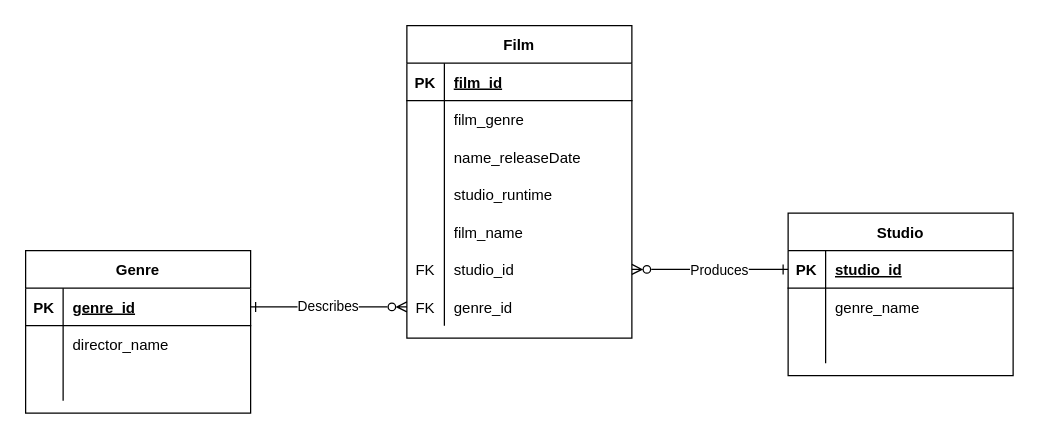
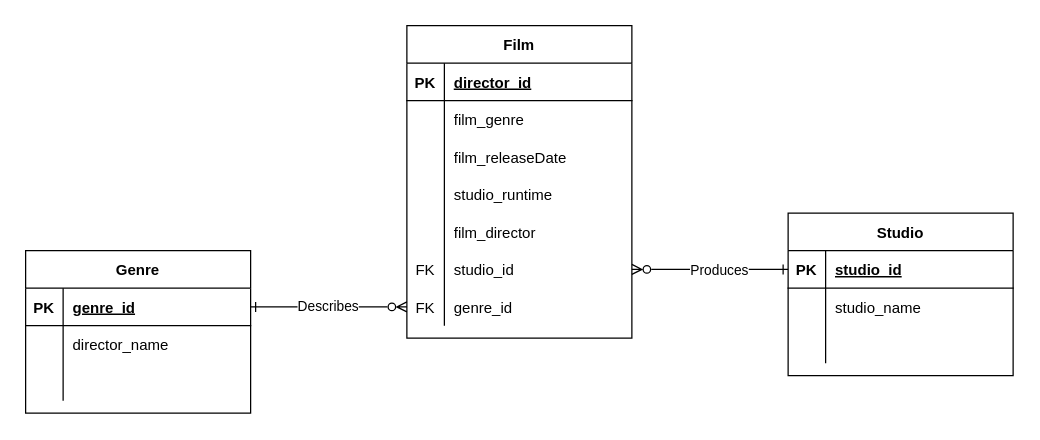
  <mxCell id="0" />
  <mxCell id="1" parent="0" />
  <mxCell id="2" value="Studio" style="shape=table;startSize=30;container=1;collapsible=1;childLayout=tableLayout;fixedRows=1;rowLines=0;fontStyle=1;align=center;resizeLast=1;" vertex="1" parent="1"><mxGeometry x="630" y="170" width="180" height="130" as="geometry" /></mxCell>
  <mxCell id="3" value="" style="shape=tableRow;horizontal=0;startSize=0;swimlaneHead=0;swimlaneBody=0;fillColor=none;collapsible=0;dropTarget=0;points=[[0,0.5],[1,0.5]];portConstraint=eastwest;top=0;left=0;right=0;bottom=1;" vertex="1" parent="2"><mxGeometry y="30" width="180" height="30" as="geometry" /></mxCell>
  <mxCell id="4" value="PK" style="shape=partialRectangle;connectable=0;fillColor=none;top=0;left=0;bottom=0;right=0;fontStyle=1;overflow=hidden;" vertex="1" parent="3"><mxGeometry width="30" height="30" as="geometry"><mxRectangle width="30" height="30" as="alternateBounds" /></mxGeometry></mxCell>
  <mxCell id="5" value="studio_id" style="shape=partialRectangle;connectable=0;fillColor=none;top=0;left=0;bottom=0;right=0;align=left;spacingLeft=6;fontStyle=5;overflow=hidden;" vertex="1" parent="3"><mxGeometry x="30" width="150" height="30" as="geometry"><mxRectangle width="150" height="30" as="alternateBounds" /></mxGeometry></mxCell>
  <mxCell id="6" value="" style="shape=tableRow;horizontal=0;startSize=0;swimlaneHead=0;swimlaneBody=0;fillColor=none;collapsible=0;dropTarget=0;points=[[0,0.5],[1,0.5]];portConstraint=eastwest;top=0;left=0;right=0;bottom=0;" vertex="1" parent="2"><mxGeometry y="60" width="180" height="30" as="geometry" /></mxCell>
  <mxCell id="7" value="" style="shape=partialRectangle;connectable=0;fillColor=none;top=0;left=0;bottom=0;right=0;editable=1;overflow=hidden;" vertex="1" parent="6"><mxGeometry width="30" height="30" as="geometry"><mxRectangle width="30" height="30" as="alternateBounds" /></mxGeometry></mxCell>
- <mxCell id="8" value="genre_name" style="shape=partialRectangle;connectable=0;fillColor=none;top=0;left=0;bottom=0;right=0;align=left;spacingLeft=6;overflow=hidden;" vertex="1" parent="6"><mxGeometry x="30" width="150" height="30" as="geometry"><mxRectangle width="150" height="30" as="alternateBounds" /></mxGeometry></mxCell>
+ <mxCell id="8" value="studio_name" style="shape=partialRectangle;connectable=0;fillColor=none;top=0;left=0;bottom=0;right=0;align=left;spacingLeft=6;overflow=hidden;" vertex="1" parent="6"><mxGeometry x="30" width="150" height="30" as="geometry"><mxRectangle width="150" height="30" as="alternateBounds" /></mxGeometry></mxCell>
  <mxCell id="9" value="" style="shape=tableRow;horizontal=0;startSize=0;swimlaneHead=0;swimlaneBody=0;fillColor=none;collapsible=0;dropTarget=0;points=[[0,0.5],[1,0.5]];portConstraint=eastwest;top=0;left=0;right=0;bottom=0;" vertex="1" parent="2"><mxGeometry y="90" width="180" height="30" as="geometry" /></mxCell>
  <mxCell id="10" value="" style="shape=partialRectangle;connectable=0;fillColor=none;top=0;left=0;bottom=0;right=0;editable=1;overflow=hidden;" vertex="1" parent="9"><mxGeometry width="30" height="30" as="geometry"><mxRectangle width="30" height="30" as="alternateBounds" /></mxGeometry></mxCell>
  <mxCell id="11" value="" style="shape=partialRectangle;connectable=0;fillColor=none;top=0;left=0;bottom=0;right=0;align=left;spacingLeft=6;overflow=hidden;" vertex="1" parent="9"><mxGeometry x="30" width="150" height="30" as="geometry"><mxRectangle width="150" height="30" as="alternateBounds" /></mxGeometry></mxCell>
  <mxCell id="12" value="Film" style="shape=table;startSize=30;container=1;collapsible=1;childLayout=tableLayout;fixedRows=1;rowLines=0;fontStyle=1;align=center;resizeLast=1;" vertex="1" parent="1"><mxGeometry x="325" y="20" width="180" height="250" as="geometry" /></mxCell>
  <mxCell id="13" value="" style="shape=tableRow;horizontal=0;startSize=0;swimlaneHead=0;swimlaneBody=0;fillColor=none;collapsible=0;dropTarget=0;points=[[0,0.5],[1,0.5]];portConstraint=eastwest;top=0;left=0;right=0;bottom=1;" vertex="1" parent="12"><mxGeometry y="30" width="180" height="30" as="geometry" /></mxCell>
  <mxCell id="14" value="PK" style="shape=partialRectangle;connectable=0;fillColor=none;top=0;left=0;bottom=0;right=0;fontStyle=1;overflow=hidden;" vertex="1" parent="13"><mxGeometry width="30" height="30" as="geometry"><mxRectangle width="30" height="30" as="alternateBounds" /></mxGeometry></mxCell>
- <mxCell id="15" value="film_id" style="shape=partialRectangle;connectable=0;fillColor=none;top=0;left=0;bottom=0;right=0;align=left;spacingLeft=6;fontStyle=5;overflow=hidden;" vertex="1" parent="13"><mxGeometry x="30" width="150" height="30" as="geometry"><mxRectangle width="150" height="30" as="alternateBounds" /></mxGeometry></mxCell>
+ <mxCell id="15" value="director_id" style="shape=partialRectangle;connectable=0;fillColor=none;top=0;left=0;bottom=0;right=0;align=left;spacingLeft=6;fontStyle=5;overflow=hidden;" vertex="1" parent="13"><mxGeometry x="30" width="150" height="30" as="geometry"><mxRectangle width="150" height="30" as="alternateBounds" /></mxGeometry></mxCell>
  <mxCell id="16" value="" style="shape=tableRow;horizontal=0;startSize=0;swimlaneHead=0;swimlaneBody=0;fillColor=none;collapsible=0;dropTarget=0;points=[[0,0.5],[1,0.5]];portConstraint=eastwest;top=0;left=0;right=0;bottom=0;" vertex="1" parent="12"><mxGeometry y="60" width="180" height="30" as="geometry" /></mxCell>
  <mxCell id="17" value="" style="shape=partialRectangle;connectable=0;fillColor=none;top=0;left=0;bottom=0;right=0;editable=1;overflow=hidden;" vertex="1" parent="16"><mxGeometry width="30" height="30" as="geometry"><mxRectangle width="30" height="30" as="alternateBounds" /></mxGeometry></mxCell>
  <mxCell id="18" value="film_genre   " style="shape=partialRectangle;connectable=0;fillColor=none;top=0;left=0;bottom=0;right=0;align=left;spacingLeft=6;overflow=hidden;" vertex="1" parent="16"><mxGeometry x="30" width="150" height="30" as="geometry"><mxRectangle width="150" height="30" as="alternateBounds" /></mxGeometry></mxCell>
  <mxCell id="19" value="" style="shape=tableRow;horizontal=0;startSize=0;swimlaneHead=0;swimlaneBody=0;fillColor=none;collapsible=0;dropTarget=0;points=[[0,0.5],[1,0.5]];portConstraint=eastwest;top=0;left=0;right=0;bottom=0;" vertex="1" parent="12"><mxGeometry y="90" width="180" height="30" as="geometry" /></mxCell>
  <mxCell id="20" value="" style="shape=partialRectangle;connectable=0;fillColor=none;top=0;left=0;bottom=0;right=0;editable=1;overflow=hidden;" vertex="1" parent="19"><mxGeometry width="30" height="30" as="geometry"><mxRectangle width="30" height="30" as="alternateBounds" /></mxGeometry></mxCell>
- <mxCell id="21" value="name_releaseDate" style="shape=partialRectangle;connectable=0;fillColor=none;top=0;left=0;bottom=0;right=0;align=left;spacingLeft=6;overflow=hidden;" vertex="1" parent="19"><mxGeometry x="30" width="150" height="30" as="geometry"><mxRectangle width="150" height="30" as="alternateBounds" /></mxGeometry></mxCell>
+ <mxCell id="21" value="film_releaseDate" style="shape=partialRectangle;connectable=0;fillColor=none;top=0;left=0;bottom=0;right=0;align=left;spacingLeft=6;overflow=hidden;" vertex="1" parent="19"><mxGeometry x="30" width="150" height="30" as="geometry"><mxRectangle width="150" height="30" as="alternateBounds" /></mxGeometry></mxCell>
  <mxCell id="22" value="" style="shape=tableRow;horizontal=0;startSize=0;swimlaneHead=0;swimlaneBody=0;fillColor=none;collapsible=0;dropTarget=0;points=[[0,0.5],[1,0.5]];portConstraint=eastwest;top=0;left=0;right=0;bottom=0;" vertex="1" parent="12"><mxGeometry y="120" width="180" height="30" as="geometry" /></mxCell>
  <mxCell id="23" value="" style="shape=partialRectangle;connectable=0;fillColor=none;top=0;left=0;bottom=0;right=0;editable=1;overflow=hidden;" vertex="1" parent="22"><mxGeometry width="30" height="30" as="geometry"><mxRectangle width="30" height="30" as="alternateBounds" /></mxGeometry></mxCell>
  <mxCell id="24" value="studio_runtime" style="shape=partialRectangle;connectable=0;fillColor=none;top=0;left=0;bottom=0;right=0;align=left;spacingLeft=6;overflow=hidden;" vertex="1" parent="22"><mxGeometry x="30" width="150" height="30" as="geometry"><mxRectangle width="150" height="30" as="alternateBounds" /></mxGeometry></mxCell>
  <mxCell id="25" style="shape=tableRow;horizontal=0;startSize=0;swimlaneHead=0;swimlaneBody=0;fillColor=none;collapsible=0;dropTarget=0;points=[[0,0.5],[1,0.5]];portConstraint=eastwest;top=0;left=0;right=0;bottom=0;" vertex="1" parent="12"><mxGeometry y="150" width="180" height="30" as="geometry" /></mxCell>
  <mxCell id="26" style="shape=partialRectangle;connectable=0;fillColor=none;top=0;left=0;bottom=0;right=0;editable=1;overflow=hidden;" vertex="1" parent="25"><mxGeometry width="30" height="30" as="geometry"><mxRectangle width="30" height="30" as="alternateBounds" /></mxGeometry></mxCell>
- <mxCell id="27" value="film_name" style="shape=partialRectangle;connectable=0;fillColor=none;top=0;left=0;bottom=0;right=0;align=left;spacingLeft=6;overflow=hidden;" vertex="1" parent="25"><mxGeometry x="30" width="150" height="30" as="geometry"><mxRectangle width="150" height="30" as="alternateBounds" /></mxGeometry></mxCell>
+ <mxCell id="27" value="film_director" style="shape=partialRectangle;connectable=0;fillColor=none;top=0;left=0;bottom=0;right=0;align=left;spacingLeft=6;overflow=hidden;" vertex="1" parent="25"><mxGeometry x="30" width="150" height="30" as="geometry"><mxRectangle width="150" height="30" as="alternateBounds" /></mxGeometry></mxCell>
  <mxCell id="28" style="shape=tableRow;horizontal=0;startSize=0;swimlaneHead=0;swimlaneBody=0;fillColor=none;collapsible=0;dropTarget=0;points=[[0,0.5],[1,0.5]];portConstraint=eastwest;top=0;left=0;right=0;bottom=0;" vertex="1" parent="12"><mxGeometry y="180" width="180" height="30" as="geometry" /></mxCell>
  <mxCell id="29" value="FK" style="shape=partialRectangle;connectable=0;fillColor=none;top=0;left=0;bottom=0;right=0;editable=1;overflow=hidden;" vertex="1" parent="28"><mxGeometry width="30" height="30" as="geometry"><mxRectangle width="30" height="30" as="alternateBounds" /></mxGeometry></mxCell>
  <mxCell id="30" value="studio_id" style="shape=partialRectangle;connectable=0;fillColor=none;top=0;left=0;bottom=0;right=0;align=left;spacingLeft=6;overflow=hidden;" vertex="1" parent="28"><mxGeometry x="30" width="150" height="30" as="geometry"><mxRectangle width="150" height="30" as="alternateBounds" /></mxGeometry></mxCell>
  <mxCell id="31" style="shape=tableRow;horizontal=0;startSize=0;swimlaneHead=0;swimlaneBody=0;fillColor=none;collapsible=0;dropTarget=0;points=[[0,0.5],[1,0.5]];portConstraint=eastwest;top=0;left=0;right=0;bottom=0;" vertex="1" parent="12"><mxGeometry y="210" width="180" height="30" as="geometry" /></mxCell>
  <mxCell id="32" value="FK" style="shape=partialRectangle;connectable=0;fillColor=none;top=0;left=0;bottom=0;right=0;editable=1;overflow=hidden;" vertex="1" parent="31"><mxGeometry width="30" height="30" as="geometry"><mxRectangle width="30" height="30" as="alternateBounds" /></mxGeometry></mxCell>
  <mxCell id="33" value="genre_id" style="shape=partialRectangle;connectable=0;fillColor=none;top=0;left=0;bottom=0;right=0;align=left;spacingLeft=6;overflow=hidden;" vertex="1" parent="31"><mxGeometry x="30" width="150" height="30" as="geometry"><mxRectangle width="150" height="30" as="alternateBounds" /></mxGeometry></mxCell>
  <mxCell id="34" style="edgeStyle=orthogonalEdgeStyle;rounded=0;orthogonalLoop=1;jettySize=auto;html=1;exitX=1;exitY=0.5;exitDx=0;exitDy=0;entryX=0;entryY=0.5;entryDx=0;entryDy=0;startArrow=ERzeroToMany;startFill=0;endArrow=ERone;endFill=0;" edge="1" parent="1" source="28" target="3"><mxGeometry relative="1" as="geometry" /></mxCell>
  <mxCell id="35" value="Produces" style="edgeLabel;html=1;align=center;verticalAlign=middle;resizable=0;points=[];" vertex="1" connectable="0" parent="34"><mxGeometry x="0.098" relative="1" as="geometry"><mxPoint as="offset" /></mxGeometry></mxCell>
  <mxCell id="36" value="Genre" style="shape=table;startSize=30;container=1;collapsible=1;childLayout=tableLayout;fixedRows=1;rowLines=0;fontStyle=1;align=center;resizeLast=1;" vertex="1" parent="1"><mxGeometry x="20" y="200" width="180" height="130" as="geometry" /></mxCell>
  <mxCell id="37" value="" style="shape=tableRow;horizontal=0;startSize=0;swimlaneHead=0;swimlaneBody=0;fillColor=none;collapsible=0;dropTarget=0;points=[[0,0.5],[1,0.5]];portConstraint=eastwest;top=0;left=0;right=0;bottom=1;" vertex="1" parent="36"><mxGeometry y="30" width="180" height="30" as="geometry" /></mxCell>
  <mxCell id="38" value="PK" style="shape=partialRectangle;connectable=0;fillColor=none;top=0;left=0;bottom=0;right=0;fontStyle=1;overflow=hidden;" vertex="1" parent="37"><mxGeometry width="30" height="30" as="geometry"><mxRectangle width="30" height="30" as="alternateBounds" /></mxGeometry></mxCell>
  <mxCell id="39" value="genre_id" style="shape=partialRectangle;connectable=0;fillColor=none;top=0;left=0;bottom=0;right=0;align=left;spacingLeft=6;fontStyle=5;overflow=hidden;" vertex="1" parent="37"><mxGeometry x="30" width="150" height="30" as="geometry"><mxRectangle width="150" height="30" as="alternateBounds" /></mxGeometry></mxCell>
  <mxCell id="40" value="" style="shape=tableRow;horizontal=0;startSize=0;swimlaneHead=0;swimlaneBody=0;fillColor=none;collapsible=0;dropTarget=0;points=[[0,0.5],[1,0.5]];portConstraint=eastwest;top=0;left=0;right=0;bottom=0;" vertex="1" parent="36"><mxGeometry y="60" width="180" height="30" as="geometry" /></mxCell>
  <mxCell id="41" value="" style="shape=partialRectangle;connectable=0;fillColor=none;top=0;left=0;bottom=0;right=0;editable=1;overflow=hidden;" vertex="1" parent="40"><mxGeometry width="30" height="30" as="geometry"><mxRectangle width="30" height="30" as="alternateBounds" /></mxGeometry></mxCell>
  <mxCell id="42" value="director_name" style="shape=partialRectangle;connectable=0;fillColor=none;top=0;left=0;bottom=0;right=0;align=left;spacingLeft=6;overflow=hidden;" vertex="1" parent="40"><mxGeometry x="30" width="150" height="30" as="geometry"><mxRectangle width="150" height="30" as="alternateBounds" /></mxGeometry></mxCell>
  <mxCell id="43" value="" style="shape=tableRow;horizontal=0;startSize=0;swimlaneHead=0;swimlaneBody=0;fillColor=none;collapsible=0;dropTarget=0;points=[[0,0.5],[1,0.5]];portConstraint=eastwest;top=0;left=0;right=0;bottom=0;" vertex="1" parent="36"><mxGeometry y="90" width="180" height="30" as="geometry" /></mxCell>
  <mxCell id="44" value="" style="shape=partialRectangle;connectable=0;fillColor=none;top=0;left=0;bottom=0;right=0;editable=1;overflow=hidden;" vertex="1" parent="43"><mxGeometry width="30" height="30" as="geometry"><mxRectangle width="30" height="30" as="alternateBounds" /></mxGeometry></mxCell>
  <mxCell id="45" value="" style="shape=partialRectangle;connectable=0;fillColor=none;top=0;left=0;bottom=0;right=0;align=left;spacingLeft=6;overflow=hidden;" vertex="1" parent="43"><mxGeometry x="30" width="150" height="30" as="geometry"><mxRectangle width="150" height="30" as="alternateBounds" /></mxGeometry></mxCell>
  <mxCell id="46" value="Describes" style="edgeStyle=orthogonalEdgeStyle;rounded=0;orthogonalLoop=1;jettySize=auto;html=1;exitX=0;exitY=0.5;exitDx=0;exitDy=0;entryX=1;entryY=0.5;entryDx=0;entryDy=0;startArrow=ERzeroToMany;startFill=0;endArrow=ERone;endFill=0;" edge="1" parent="1" source="31" target="37"><mxGeometry relative="1" as="geometry" /></mxCell>
